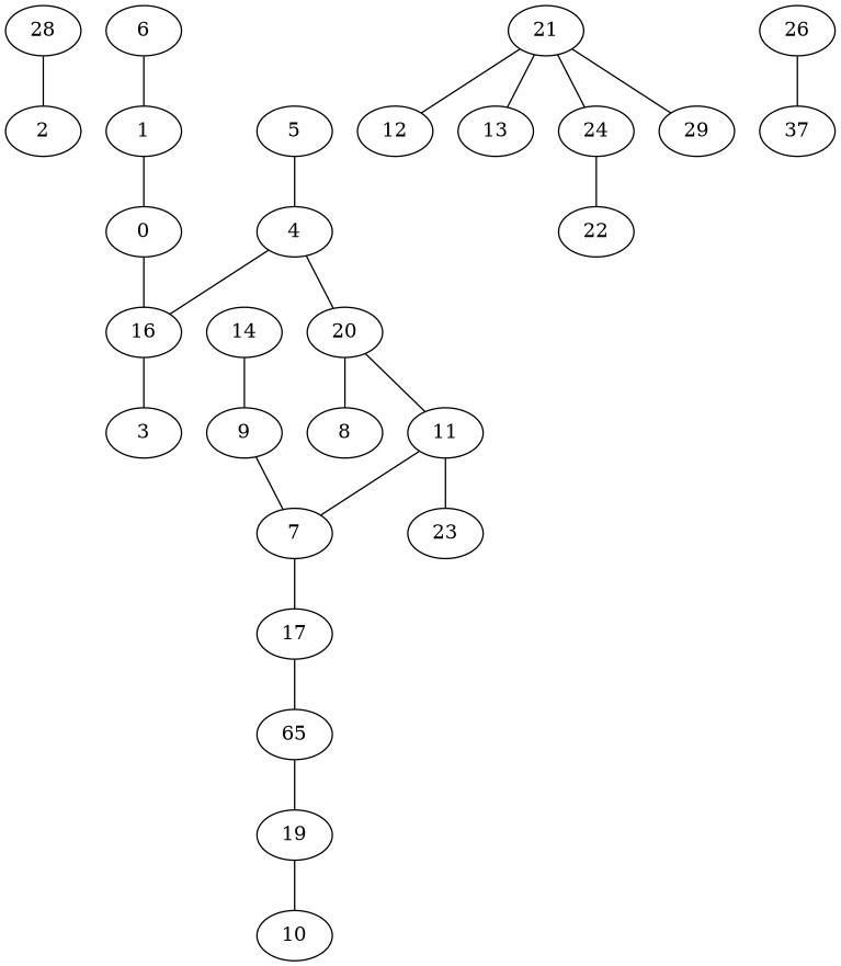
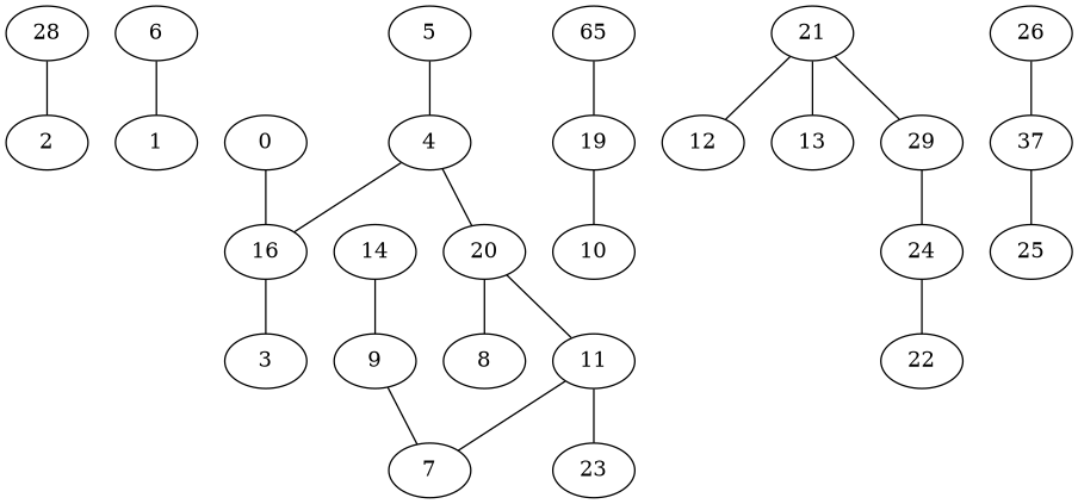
  graph {
    28
    2
    6
    1
    0
    16
    5
    4
    20
    3
    8
    11
    23
    7
    14
    9
-   17
    n18 [label=65]
    19
    10
    21
    12
    13
    24
    29
    22
    n27 [label=37]
    26
+   25
    28 -- 2
    6 -- 1
-   1 -- 0
    0 -- 16
    16 -- 3
    5 -- 4
    4 -- 16
    4 -- 20
    20 -- 8
    20 -- 11
    11 -- 23
    11 -- 7
-   7 -- 17
    14 -- 9
    9 -- 7
-   17 -- n18
    n18 -- 19
    19 -- 10
    21 -- 12
    21 -- 13
-   21 -- 24
+   29 -- 24
    21 -- 29
    24 -- 22
+   n27 -- 25
    26 -- n27
  }
